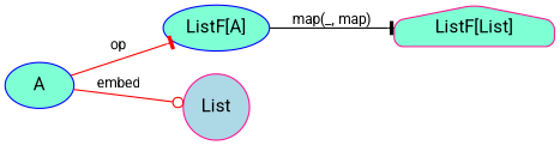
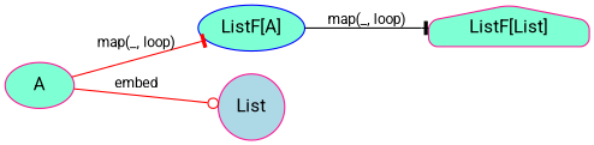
  digraph {
    rankdir=LR
    splines=false
    node [color=blue fillcolor=aquamarine fontcolor="#000000" fontname="Segoe UI,Roboto,Helvetica,Arial,sans-serif" shape=ellipse style="rounded,filled"]
    edge [arrowhead=tee color=red fontcolor="#000000" fontname="Segoe UI,Roboto,Helvetica,Arial,sans-serif" fontsize=11]
    n1 [label="ListF[A]"]
    n2 [color=deeppink label="ListF[List]" shape=house]
    List [color=deeppink fillcolor=lightblue shape=circle]
-   A
-   n1 -> n2 [color=black label="map(_, map)"]
-   A -> n1 [label=op]
+   A [color=deeppink]
+   n1 -> n2 [color=black label="map(_, loop)"]
+   A -> n1 [label="map(_, loop)"]
    A -> List [arrowhead=odot label=embed]
  }
